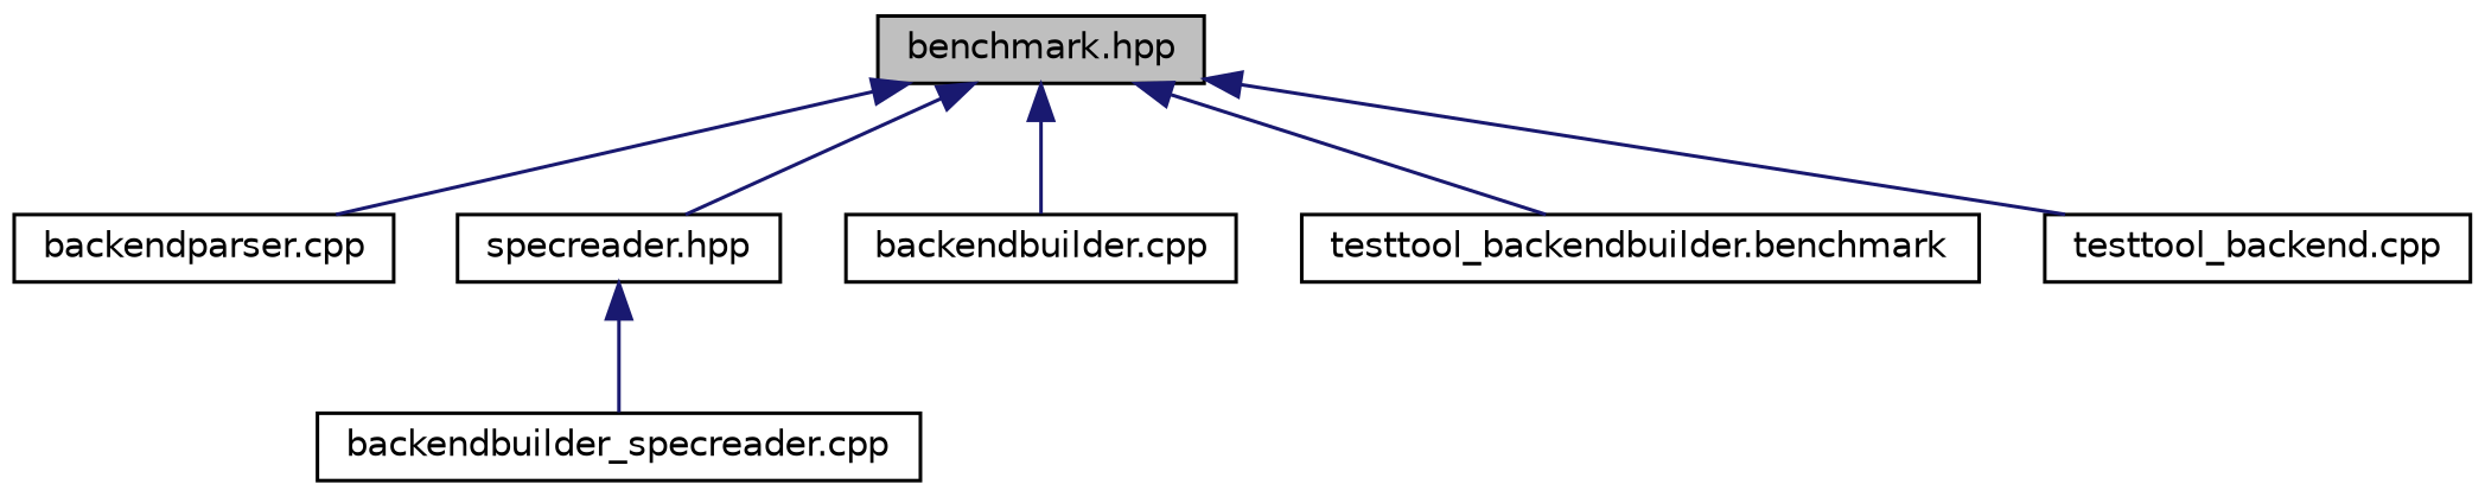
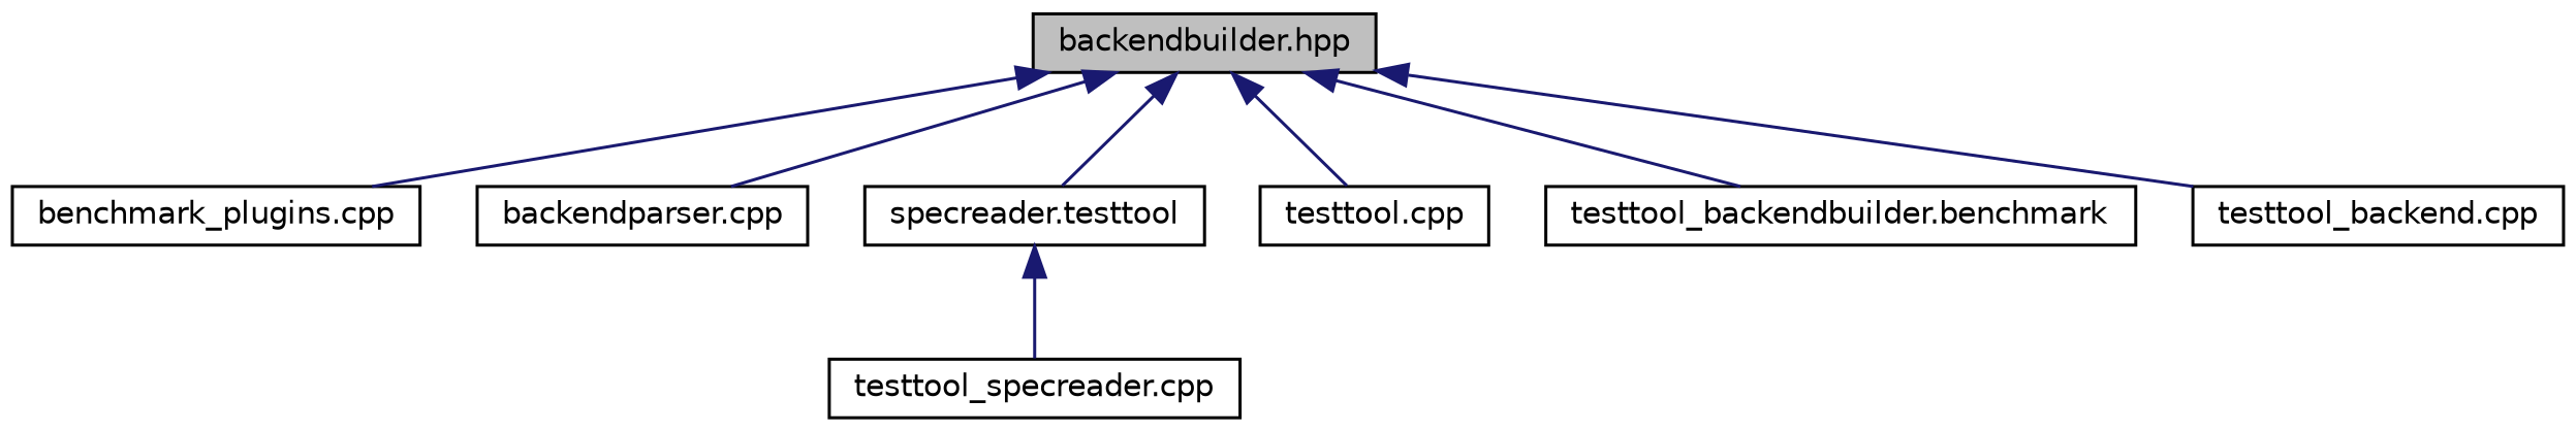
  digraph {
    node [color=black fillcolor=white fontname=Helvetica fontsize=10 shape=record style=filled]
    edge [color=midnightblue dir=back fontname=Helvetica fontsize=10 labelfontname=Helvetica labelfontsize=10 style=solid]
-   n1 [fillcolor=grey75 fontcolor=black height=0.2 label="benchmark.hpp" width=0.4]
+   n1 [fillcolor=grey75 fontcolor=black height=0.2 label="backendbuilder.hpp" width=0.4]
+   n2 [height=0.2 label="benchmark_plugins.cpp" width=0.4]
    n3 [height=0.2 label="backendparser.cpp" width=0.4]
-   n4 [height=0.2 label="specreader.hpp" width=0.4]
-   n5 [height=0.2 label="backendbuilder.cpp" width=0.4]
+   n4 [height=0.2 label="specreader.testtool" width=0.4]
+   n5 [height=0.2 label="testtool.cpp" width=0.4]
    n6 [height=0.2 label="testtool_backendbuilder.benchmark" width=0.4]
    n7 [height=0.2 label="testtool_backend.cpp" width=0.4]
-   n8 [height=0.2 label="backendbuilder_specreader.cpp" width=0.4]
+   n8 [height=0.2 label="testtool_specreader.cpp" width=0.4]
+   n1 -> n2
    n1 -> n3
    n1 -> n4
    n1 -> n5
    n1 -> n6
    n1 -> n7
    n4 -> n8
  }
